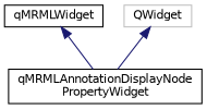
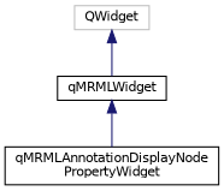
  digraph {
    node [color=black fontname=Helvetica fontsize=10 shape=record]
    edge [color=midnightblue dir=back fontname=Helvetica fontsize=10 labelfontname=Helvetica labelfontsize=10 style=solid]
    n1 [height=0.2 label="qMRMLAnnotationDisplayNode\lPropertyWidget" width=0.4]
    n2 [height=0.2 label=qMRMLWidget width=0.4]
    n3 [color=grey75 height=0.2 label=QWidget width=0.4]
    n2 -> n1
-   n3 -> n1
+   n3 -> n2
  }
